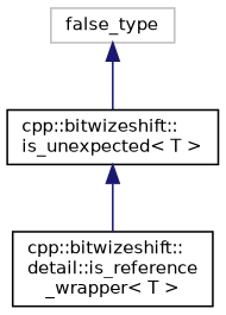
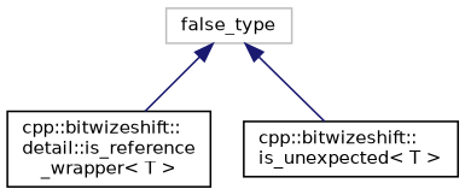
  digraph {
    rankdir=TB
    node [color=black fillcolor=white fontname=Helvetica fontsize=10 shape=record style=filled]
    edge [color=midnightblue dir=back fontname=Helvetica fontsize=10 labelfontname=Helvetica labelfontsize=10 style=solid]
    n1 [color=grey75 height=0.2 label=false_type width=0.4]
    n2 [height=0.2 label="cpp::bitwizeshift::\ldetail::is_reference\l_wrapper\< T \>" width=0.4]
    n3 [height=0.2 label="cpp::bitwizeshift::\lis_unexpected\< T \>" width=0.4]
-   n3 -> n2
+   n1 -> n2
    n1 -> n3
  }
